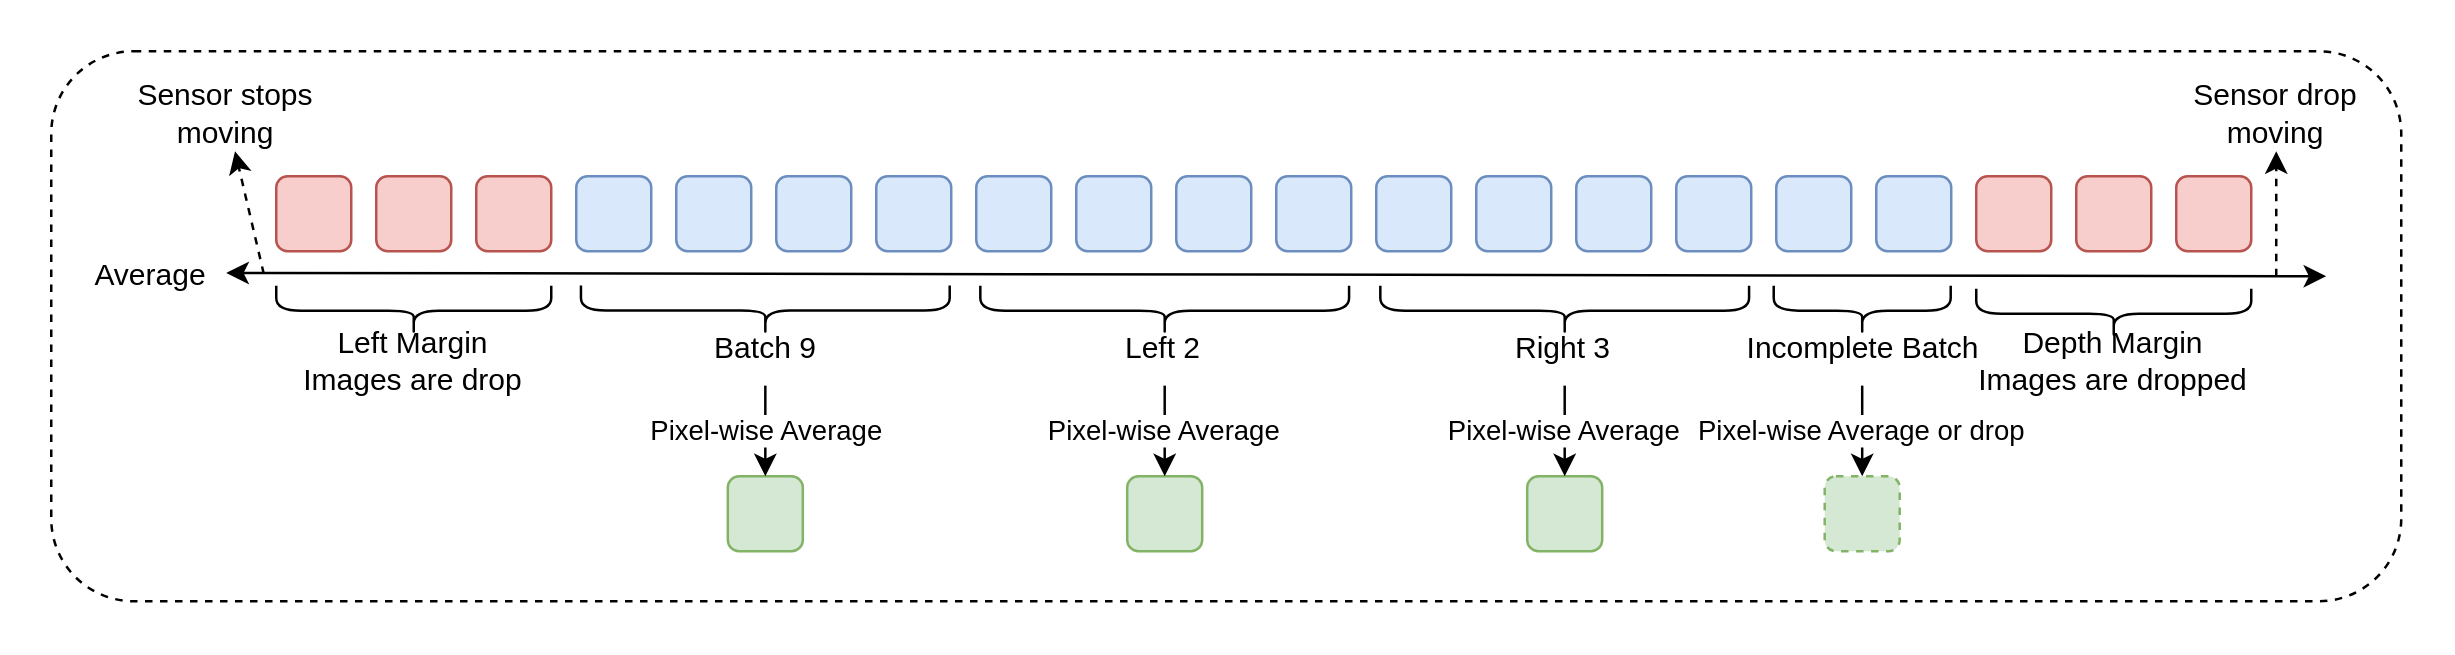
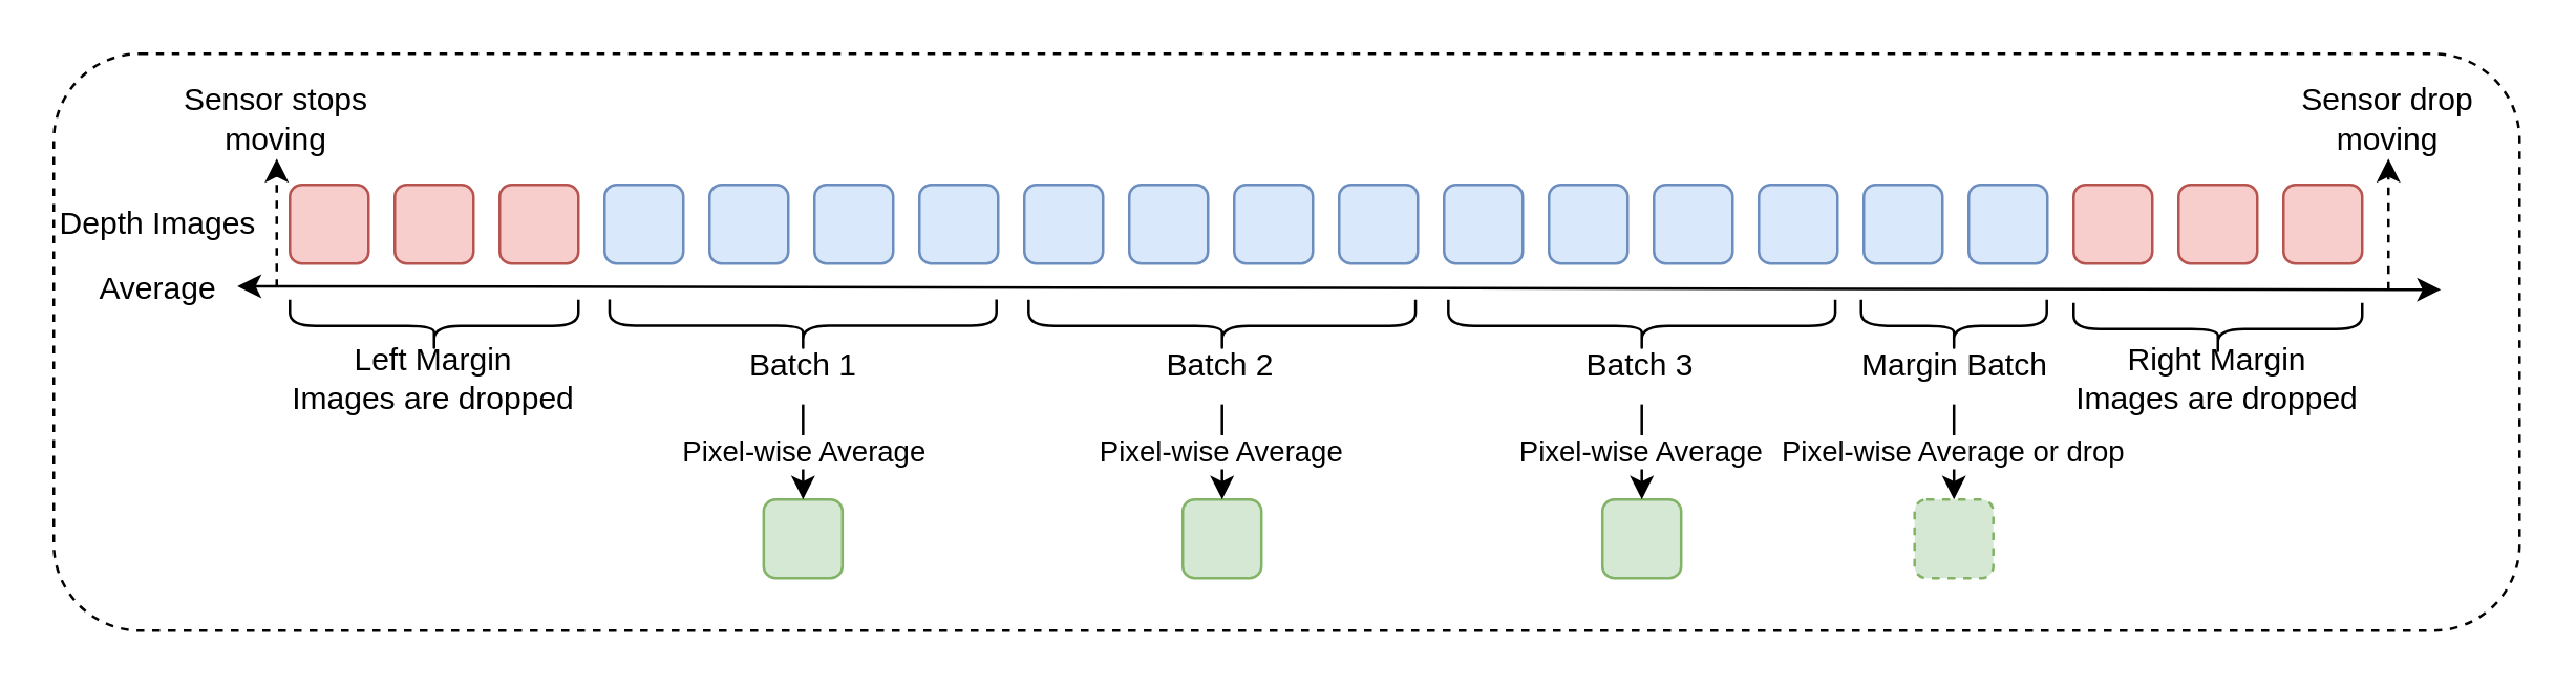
  <mxCell id="0" />
  <mxCell id="1" parent="0" />
  <mxCell id="2" value="" style="rounded=1;whiteSpace=wrap;html=1;fillColor=none;dashed=1;" vertex="1" parent="1"><mxGeometry x="20" y="20" width="940" height="220" as="geometry" /></mxCell>
  <mxCell id="3" value="Sensor drop moving" style="text;html=1;strokeColor=none;fillColor=none;align=center;verticalAlign=middle;whiteSpace=wrap;rounded=0;" parent="1" vertex="1"><mxGeometry x="870" y="30" width="80" height="30" as="geometry" /></mxCell>
  <mxCell id="4" value="" style="rounded=1;whiteSpace=wrap;html=1;fillColor=#f8cecc;strokeColor=#b85450;" parent="1" vertex="1"><mxGeometry x="110" y="70" width="30" height="30" as="geometry" /></mxCell>
  <mxCell id="5" value="" style="rounded=1;whiteSpace=wrap;html=1;fillColor=#f8cecc;strokeColor=#b85450;" parent="1" vertex="1"><mxGeometry x="150" y="70" width="30" height="30" as="geometry" /></mxCell>
  <mxCell id="6" value="" style="rounded=1;whiteSpace=wrap;html=1;fillColor=#f8cecc;strokeColor=#b85450;" parent="1" vertex="1"><mxGeometry x="190" y="70" width="30" height="30" as="geometry" /></mxCell>
  <mxCell id="7" value="" style="rounded=1;whiteSpace=wrap;html=1;fillColor=#dae8fc;strokeColor=#6c8ebf;" parent="1" vertex="1"><mxGeometry x="230" y="70" width="30" height="30" as="geometry" /></mxCell>
  <mxCell id="8" value="" style="rounded=1;whiteSpace=wrap;html=1;fillColor=#dae8fc;strokeColor=#6c8ebf;" parent="1" vertex="1"><mxGeometry x="270" y="70" width="30" height="30" as="geometry" /></mxCell>
  <mxCell id="9" value="" style="rounded=1;whiteSpace=wrap;html=1;fillColor=#dae8fc;strokeColor=#6c8ebf;" parent="1" vertex="1"><mxGeometry x="310" y="70" width="30" height="30" as="geometry" /></mxCell>
  <mxCell id="10" value="" style="rounded=1;whiteSpace=wrap;html=1;fillColor=#dae8fc;strokeColor=#6c8ebf;" parent="1" vertex="1"><mxGeometry x="350" y="70" width="30" height="30" as="geometry" /></mxCell>
  <mxCell id="11" value="" style="rounded=1;whiteSpace=wrap;html=1;fillColor=#dae8fc;strokeColor=#6c8ebf;" parent="1" vertex="1"><mxGeometry x="390" y="70" width="30" height="30" as="geometry" /></mxCell>
  <mxCell id="12" value="" style="rounded=1;whiteSpace=wrap;html=1;fillColor=#dae8fc;strokeColor=#6c8ebf;" parent="1" vertex="1"><mxGeometry x="430" y="70" width="30" height="30" as="geometry" /></mxCell>
  <mxCell id="13" value="" style="rounded=1;whiteSpace=wrap;html=1;fillColor=#dae8fc;strokeColor=#6c8ebf;" parent="1" vertex="1"><mxGeometry x="470" y="70" width="30" height="30" as="geometry" /></mxCell>
  <mxCell id="14" value="" style="rounded=1;whiteSpace=wrap;html=1;fillColor=#dae8fc;strokeColor=#6c8ebf;" parent="1" vertex="1"><mxGeometry x="510" y="70" width="30" height="30" as="geometry" /></mxCell>
  <mxCell id="15" value="" style="rounded=1;whiteSpace=wrap;html=1;fillColor=#dae8fc;strokeColor=#6c8ebf;" parent="1" vertex="1"><mxGeometry x="550" y="70" width="30" height="30" as="geometry" /></mxCell>
  <mxCell id="16" value="" style="rounded=1;whiteSpace=wrap;html=1;fillColor=#dae8fc;strokeColor=#6c8ebf;" parent="1" vertex="1"><mxGeometry x="590" y="70" width="30" height="30" as="geometry" /></mxCell>
  <mxCell id="17" value="" style="rounded=1;whiteSpace=wrap;html=1;fillColor=#dae8fc;strokeColor=#6c8ebf;" parent="1" vertex="1"><mxGeometry x="630" y="70" width="30" height="30" as="geometry" /></mxCell>
  <mxCell id="18" value="" style="rounded=1;whiteSpace=wrap;html=1;fillColor=#dae8fc;strokeColor=#6c8ebf;" parent="1" vertex="1"><mxGeometry x="670" y="70" width="30" height="30" as="geometry" /></mxCell>
  <mxCell id="19" value="" style="rounded=1;whiteSpace=wrap;html=1;fillColor=#dae8fc;strokeColor=#6c8ebf;" parent="1" vertex="1"><mxGeometry x="710" y="70" width="30" height="30" as="geometry" /></mxCell>
  <mxCell id="20" value="" style="rounded=1;whiteSpace=wrap;html=1;fillColor=#dae8fc;strokeColor=#6c8ebf;" parent="1" vertex="1"><mxGeometry x="750" y="70" width="30" height="30" as="geometry" /></mxCell>
  <mxCell id="21" value="" style="rounded=1;whiteSpace=wrap;html=1;fillColor=#f8cecc;strokeColor=#b85450;" parent="1" vertex="1"><mxGeometry x="830" y="70" width="30" height="30" as="geometry" /></mxCell>
  <mxCell id="22" value="" style="rounded=1;whiteSpace=wrap;html=1;fillColor=#f8cecc;strokeColor=#b85450;" parent="1" vertex="1"><mxGeometry x="870" y="70" width="30" height="30" as="geometry" /></mxCell>
  <mxCell id="23" value="" style="rounded=1;whiteSpace=wrap;html=1;fillColor=#f8cecc;strokeColor=#b85450;" parent="1" vertex="1"><mxGeometry x="790" y="70" width="30" height="30" as="geometry" /></mxCell>
  <mxCell id="24" value="" style="shape=curlyBracket;whiteSpace=wrap;html=1;rounded=1;flipH=1;labelPosition=right;verticalLabelPosition=middle;align=left;verticalAlign=middle;rotation=90;" parent="1" vertex="1"><mxGeometry x="295.63" y="50" width="20" height="147.5" as="geometry" /></mxCell>
  <mxCell id="25" value="" style="shape=curlyBracket;whiteSpace=wrap;html=1;rounded=1;flipH=1;labelPosition=right;verticalLabelPosition=middle;align=left;verticalAlign=middle;rotation=90;" parent="1" vertex="1"><mxGeometry x="455.38" y="50" width="20" height="147.5" as="geometry" /></mxCell>
  <mxCell id="26" value="" style="shape=curlyBracket;whiteSpace=wrap;html=1;rounded=1;flipH=1;labelPosition=right;verticalLabelPosition=middle;align=left;verticalAlign=middle;rotation=90;" parent="1" vertex="1"><mxGeometry x="615.38" y="50" width="20" height="147.5" as="geometry" /></mxCell>
  <mxCell id="27" value="" style="shape=curlyBracket;whiteSpace=wrap;html=1;rounded=1;flipH=1;labelPosition=right;verticalLabelPosition=middle;align=left;verticalAlign=middle;rotation=90;" parent="1" vertex="1"><mxGeometry x="734.38" y="88.35" width="20" height="70.79" as="geometry" /></mxCell>
- <mxCell id="28" value="Batch 9" style="text;html=1;strokeColor=none;fillColor=none;align=center;verticalAlign=middle;whiteSpace=wrap;rounded=0;" parent="1" vertex="1"><mxGeometry x="275.63" y="123.75" width="60" height="30" as="geometry" /></mxCell>
- <mxCell id="29" value="Left 2" style="text;html=1;strokeColor=none;fillColor=none;align=center;verticalAlign=middle;whiteSpace=wrap;rounded=0;" parent="1" vertex="1"><mxGeometry x="435.38" y="123.75" width="60" height="30" as="geometry" /></mxCell>
- <mxCell id="30" value="Right 3" style="text;html=1;strokeColor=none;fillColor=none;align=center;verticalAlign=middle;whiteSpace=wrap;rounded=0;" parent="1" vertex="1"><mxGeometry x="595.38" y="123.75" width="60" height="30" as="geometry" /></mxCell>
- <mxCell id="31" value="Incomplete Batch" style="text;html=1;strokeColor=none;fillColor=none;align=center;verticalAlign=middle;whiteSpace=wrap;rounded=0;" parent="1" vertex="1"><mxGeometry x="696.57" y="123.75" width="95.62" height="30" as="geometry" /></mxCell>
- <mxCell id="32" value="Sensor stops moving" style="text;html=1;strokeColor=none;fillColor=none;align=center;verticalAlign=middle;whiteSpace=wrap;rounded=0;" parent="1" vertex="1"><mxGeometry x="50" y="30" width="80" height="30" as="geometry" /></mxCell>
+ <mxCell id="28" value="Batch 1" style="text;html=1;strokeColor=none;fillColor=none;align=center;verticalAlign=middle;whiteSpace=wrap;rounded=0;" parent="1" vertex="1"><mxGeometry x="275.63" y="123.75" width="60" height="30" as="geometry" /></mxCell>
+ <mxCell id="29" value="Batch 2" style="text;html=1;strokeColor=none;fillColor=none;align=center;verticalAlign=middle;whiteSpace=wrap;rounded=0;" parent="1" vertex="1"><mxGeometry x="435.38" y="123.75" width="60" height="30" as="geometry" /></mxCell>
+ <mxCell id="30" value="Batch 3" style="text;html=1;strokeColor=none;fillColor=none;align=center;verticalAlign=middle;whiteSpace=wrap;rounded=0;" parent="1" vertex="1"><mxGeometry x="595.38" y="123.75" width="60" height="30" as="geometry" /></mxCell>
+ <mxCell id="31" value="Margin Batch" style="text;html=1;strokeColor=none;fillColor=none;align=center;verticalAlign=middle;whiteSpace=wrap;rounded=0;" parent="1" vertex="1"><mxGeometry x="696.57" y="123.75" width="95.62" height="30" as="geometry" /></mxCell>
+ <mxCell id="32" value="Sensor stops moving" style="text;html=1;strokeColor=none;fillColor=none;align=center;verticalAlign=middle;whiteSpace=wrap;rounded=0;" parent="1" vertex="1"><mxGeometry x="65" y="30" width="80" height="30" as="geometry" /></mxCell>
  <mxCell id="33" value="" style="endArrow=classic;startArrow=classic;html=1;rounded=0;" edge="1" parent="1"><mxGeometry width="50" height="50" relative="1" as="geometry"><mxPoint x="90" y="108.667" as="sourcePoint" /><mxPoint x="930" y="110" as="targetPoint" /></mxGeometry></mxCell>
  <mxCell id="34" value="Average" style="text;html=1;strokeColor=none;fillColor=none;align=center;verticalAlign=middle;whiteSpace=wrap;rounded=0;" vertex="1" parent="1"><mxGeometry x="30" y="100" width="60" height="20" as="geometry" /></mxCell>
  <mxCell id="35" value="" style="endArrow=classic;html=1;rounded=0;dashed=1;" edge="1" parent="1" target="32"><mxGeometry width="50" height="50" relative="1" as="geometry"><mxPoint x="105" y="109" as="sourcePoint" /><mxPoint x="230" y="150" as="targetPoint" /></mxGeometry></mxCell>
  <mxCell id="36" value="" style="endArrow=classic;html=1;rounded=0;dashed=1;" edge="1" parent="1" target="3"><mxGeometry width="50" height="50" relative="1" as="geometry"><mxPoint x="910" y="110" as="sourcePoint" /><mxPoint x="790" y="150" as="targetPoint" /></mxGeometry></mxCell>
+ <mxCell id="37" value="Depth Images" style="text;html=1;strokeColor=none;fillColor=none;align=center;verticalAlign=middle;whiteSpace=wrap;rounded=0;" vertex="1" parent="1"><mxGeometry x="20" y="75" width="80" height="20" as="geometry" /></mxCell>
  <mxCell id="38" value="" style="rounded=1;whiteSpace=wrap;html=1;fillColor=#d5e8d4;strokeColor=#82b366;" vertex="1" parent="1"><mxGeometry x="290.63" y="190" width="30" height="30" as="geometry" /></mxCell>
  <mxCell id="39" value="Pixel-wise Average" style="endArrow=classic;html=1;rounded=0;" edge="1" parent="1" source="28" target="38"><mxGeometry width="50" height="50" relative="1" as="geometry"><mxPoint x="490" y="220" as="sourcePoint" /><mxPoint x="540" y="170" as="targetPoint" /></mxGeometry></mxCell>
  <mxCell id="40" value="" style="rounded=1;whiteSpace=wrap;html=1;fillColor=#d5e8d4;strokeColor=#82b366;" vertex="1" parent="1"><mxGeometry x="450.38" y="190" width="30" height="30" as="geometry" /></mxCell>
  <mxCell id="41" value="Pixel-wise Average" style="endArrow=classic;html=1;rounded=0;" edge="1" parent="1" target="40" source="29"><mxGeometry width="50" height="50" relative="1" as="geometry"><mxPoint x="465.75" y="153.75" as="sourcePoint" /><mxPoint x="699.75" y="169.75" as="targetPoint" /></mxGeometry></mxCell>
  <mxCell id="42" value="" style="rounded=1;whiteSpace=wrap;html=1;fillColor=#d5e8d4;strokeColor=#82b366;" vertex="1" parent="1"><mxGeometry x="610.38" y="190" width="30" height="30" as="geometry" /></mxCell>
  <mxCell id="43" value="Pixel-wise Average" style="endArrow=classic;html=1;rounded=0;" edge="1" parent="1" target="42" source="30"><mxGeometry width="50" height="50" relative="1" as="geometry"><mxPoint x="625.75" y="153.75" as="sourcePoint" /><mxPoint x="859.75" y="169.75" as="targetPoint" /></mxGeometry></mxCell>
  <mxCell id="44" value="" style="rounded=1;whiteSpace=wrap;html=1;fillColor=#d5e8d4;strokeColor=#82b366;dashed=1;" vertex="1" parent="1"><mxGeometry x="729.38" y="190" width="30" height="30" as="geometry" /></mxCell>
  <mxCell id="45" value="Pixel-wise Average or drop" style="endArrow=classic;html=1;rounded=0;" edge="1" parent="1" target="44" source="31"><mxGeometry width="50" height="50" relative="1" as="geometry"><mxPoint x="744.75" y="154" as="sourcePoint" /><mxPoint x="978.75" y="170" as="targetPoint" /></mxGeometry></mxCell>
  <mxCell id="46" value="" style="shape=curlyBracket;whiteSpace=wrap;html=1;rounded=1;flipH=1;labelPosition=right;verticalLabelPosition=middle;align=left;verticalAlign=middle;rotation=90;" vertex="1" parent="1"><mxGeometry x="155" y="68.75" width="20" height="110" as="geometry" /></mxCell>
  <mxCell id="47" value="" style="shape=curlyBracket;whiteSpace=wrap;html=1;rounded=1;flipH=1;labelPosition=right;verticalLabelPosition=middle;align=left;verticalAlign=middle;rotation=90;" vertex="1" parent="1"><mxGeometry x="835" y="70" width="20" height="110" as="geometry" /></mxCell>
- <mxCell id="48" value="Left Margin&lt;br&gt;Images are drop" style="text;html=1;strokeColor=none;fillColor=none;align=center;verticalAlign=middle;whiteSpace=wrap;rounded=0;" vertex="1" parent="1"><mxGeometry x="105" y="129.14" width="120" height="30" as="geometry" /></mxCell>
- <mxCell id="49" value="Depth Margin&lt;br&gt;Images are dropped" style="text;html=1;strokeColor=none;fillColor=none;align=center;verticalAlign=middle;whiteSpace=wrap;rounded=0;" vertex="1" parent="1"><mxGeometry x="785" y="129.14" width="120" height="30" as="geometry" /></mxCell>
+ <mxCell id="48" value="Left Margin&lt;br&gt;Images are dropped" style="text;html=1;strokeColor=none;fillColor=none;align=center;verticalAlign=middle;whiteSpace=wrap;rounded=0;" vertex="1" parent="1"><mxGeometry x="105" y="129.14" width="120" height="30" as="geometry" /></mxCell>
+ <mxCell id="49" value="Right Margin&lt;br&gt;Images are dropped" style="text;html=1;strokeColor=none;fillColor=none;align=center;verticalAlign=middle;whiteSpace=wrap;rounded=0;" vertex="1" parent="1"><mxGeometry x="785" y="129.14" width="120" height="30" as="geometry" /></mxCell>
